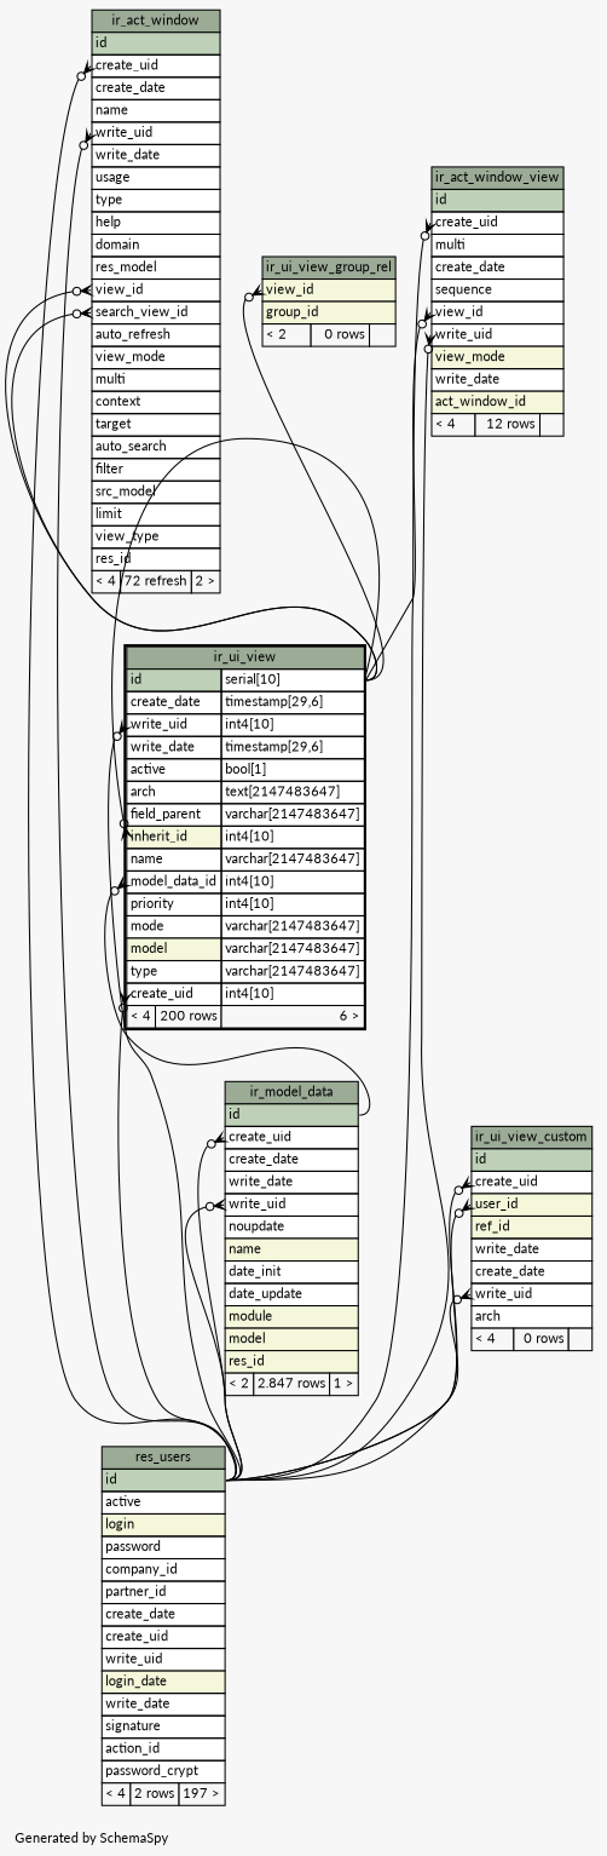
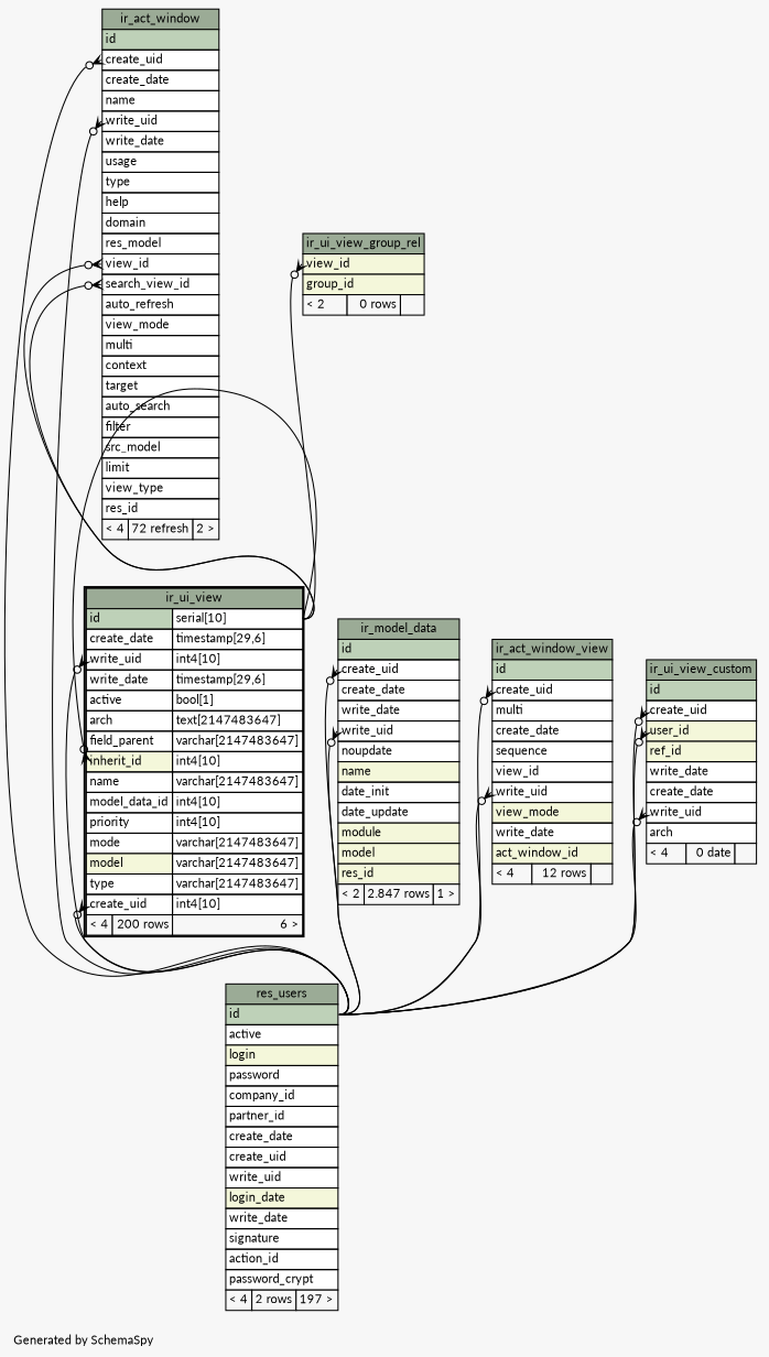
  digraph {
    bgcolor="#f7f7f7"
    fontname=Lato
    fontsize=11
    label="\nGenerated by SchemaSpy"
    labeljust=l
    nodesep=0.18
    rankdir=TB
    ranksep=0.46
    node [fontname=Lato fontsize=11 shape=plaintext]
    edge [arrowhead=none arrowsize=0.8 arrowtail=crowodot dir=back fontname=Lato headport="id:e" tailport="create_uid:w"]
    n1 [label=<     <TABLE BORDER="0" CELLBORDER="1" CELLSPACING="0" BGCOLOR="#ffffff">       <TR><TD COLSPAN="3" BGCOLOR="#9bab96" ALIGN="CENTER">ir_act_window</TD></TR>       <TR><TD PORT="id" COLSPAN="3" BGCOLOR="#bed1b8" ALIGN="LEFT">id</TD></TR>       <TR><TD PORT="create_uid" COLSPAN="3" ALIGN="LEFT">create_uid</TD></TR>       <TR><TD PORT="create_date" COLSPAN="3" ALIGN="LEFT">create_date</TD></TR>       <TR><TD PORT="name" COLSPAN="3" ALIGN="LEFT">name</TD></TR>       <TR><TD PORT="write_uid" COLSPAN="3" ALIGN="LEFT">write_uid</TD></TR>       <TR><TD PORT="write_date" COLSPAN="3" ALIGN="LEFT">write_date</TD></TR>       <TR><TD PORT="usage" COLSPAN="3" ALIGN="LEFT">usage</TD></TR>       <TR><TD PORT="type" COLSPAN="3" ALIGN="LEFT">type</TD></TR>       <TR><TD PORT="help" COLSPAN="3" ALIGN="LEFT">help</TD></TR>       <TR><TD PORT="domain" COLSPAN="3" ALIGN="LEFT">domain</TD></TR>       <TR><TD PORT="res_model" COLSPAN="3" ALIGN="LEFT">res_model</TD></TR>       <TR><TD PORT="view_id" COLSPAN="3" ALIGN="LEFT">view_id</TD></TR>       <TR><TD PORT="search_view_id" COLSPAN="3" ALIGN="LEFT">search_view_id</TD></TR>       <TR><TD PORT="auto_refresh" COLSPAN="3" ALIGN="LEFT">auto_refresh</TD></TR>       <TR><TD PORT="view_mode" COLSPAN="3" ALIGN="LEFT">view_mode</TD></TR>       <TR><TD PORT="multi" COLSPAN="3" ALIGN="LEFT">multi</TD></TR>       <TR><TD PORT="context" COLSPAN="3" ALIGN="LEFT">context</TD></TR>       <TR><TD PORT="target" COLSPAN="3" ALIGN="LEFT">target</TD></TR>       <TR><TD PORT="auto_search" COLSPAN="3" ALIGN="LEFT">auto_search</TD></TR>       <TR><TD PORT="filter" COLSPAN="3" ALIGN="LEFT">filter</TD></TR>       <TR><TD PORT="src_model" COLSPAN="3" ALIGN="LEFT">src_model</TD></TR>       <TR><TD PORT="limit" COLSPAN="3" ALIGN="LEFT">limit</TD></TR>       <TR><TD PORT="view_type" COLSPAN="3" ALIGN="LEFT">view_type</TD></TR>       <TR><TD PORT="res_id" COLSPAN="3" ALIGN="LEFT">res_id</TD></TR>       <TR><TD ALIGN="LEFT" BGCOLOR="#f7f7f7">&lt; 4</TD><TD ALIGN="RIGHT" BGCOLOR="#f7f7f7">72 refresh</TD><TD ALIGN="RIGHT" BGCOLOR="#f7f7f7">2 &gt;</TD></TR>     </TABLE>>]
    n2 [label=<     <TABLE BORDER="0" CELLBORDER="1" CELLSPACING="0" BGCOLOR="#ffffff">       <TR><TD COLSPAN="3" BGCOLOR="#9bab96" ALIGN="CENTER">res_users</TD></TR>       <TR><TD PORT="id" COLSPAN="3" BGCOLOR="#bed1b8" ALIGN="LEFT">id</TD></TR>       <TR><TD PORT="active" COLSPAN="3" ALIGN="LEFT">active</TD></TR>       <TR><TD PORT="login" COLSPAN="3" BGCOLOR="#f4f7da" ALIGN="LEFT">login</TD></TR>       <TR><TD PORT="password" COLSPAN="3" ALIGN="LEFT">password</TD></TR>       <TR><TD PORT="company_id" COLSPAN="3" ALIGN="LEFT">company_id</TD></TR>       <TR><TD PORT="partner_id" COLSPAN="3" ALIGN="LEFT">partner_id</TD></TR>       <TR><TD PORT="create_date" COLSPAN="3" ALIGN="LEFT">create_date</TD></TR>       <TR><TD PORT="create_uid" COLSPAN="3" ALIGN="LEFT">create_uid</TD></TR>       <TR><TD PORT="write_uid" COLSPAN="3" ALIGN="LEFT">write_uid</TD></TR>       <TR><TD PORT="login_date" COLSPAN="3" BGCOLOR="#f4f7da" ALIGN="LEFT">login_date</TD></TR>       <TR><TD PORT="write_date" COLSPAN="3" ALIGN="LEFT">write_date</TD></TR>       <TR><TD PORT="signature" COLSPAN="3" ALIGN="LEFT">signature</TD></TR>       <TR><TD PORT="action_id" COLSPAN="3" ALIGN="LEFT">action_id</TD></TR>       <TR><TD PORT="password_crypt" COLSPAN="3" ALIGN="LEFT">password_crypt</TD></TR>       <TR><TD ALIGN="LEFT" BGCOLOR="#f7f7f7">&lt; 4</TD><TD ALIGN="RIGHT" BGCOLOR="#f7f7f7">2 rows</TD><TD ALIGN="RIGHT" BGCOLOR="#f7f7f7">197 &gt;</TD></TR>     </TABLE>>]
    n3 [label=<     <TABLE BORDER="2" CELLBORDER="1" CELLSPACING="0" BGCOLOR="#ffffff">       <TR><TD COLSPAN="3" BGCOLOR="#9bab96" ALIGN="CENTER">ir_ui_view</TD></TR>       <TR><TD PORT="id" COLSPAN="2" BGCOLOR="#bed1b8" ALIGN="LEFT">id</TD><TD PORT="id.type" ALIGN="LEFT">serial[10]</TD></TR>       <TR><TD PORT="create_date" COLSPAN="2" ALIGN="LEFT">create_date</TD><TD PORT="create_date.type" ALIGN="LEFT">timestamp[29,6]</TD></TR>       <TR><TD PORT="write_uid" COLSPAN="2" ALIGN="LEFT">write_uid</TD><TD PORT="write_uid.type" ALIGN="LEFT">int4[10]</TD></TR>       <TR><TD PORT="write_date" COLSPAN="2" ALIGN="LEFT">write_date</TD><TD PORT="write_date.type" ALIGN="LEFT">timestamp[29,6]</TD></TR>       <TR><TD PORT="active" COLSPAN="2" ALIGN="LEFT">active</TD><TD PORT="active.type" ALIGN="LEFT">bool[1]</TD></TR>       <TR><TD PORT="arch" COLSPAN="2" ALIGN="LEFT">arch</TD><TD PORT="arch.type" ALIGN="LEFT">text[2147483647]</TD></TR>       <TR><TD PORT="field_parent" COLSPAN="2" ALIGN="LEFT">field_parent</TD><TD PORT="field_parent.type" ALIGN="LEFT">varchar[2147483647]</TD></TR>       <TR><TD PORT="inherit_id" COLSPAN="2" BGCOLOR="#f4f7da" ALIGN="LEFT">inherit_id</TD><TD PORT="inherit_id.type" ALIGN="LEFT">int4[10]</TD></TR>       <TR><TD PORT="name" COLSPAN="2" ALIGN="LEFT">name</TD><TD PORT="name.type" ALIGN="LEFT">varchar[2147483647]</TD></TR>       <TR><TD PORT="model_data_id" COLSPAN="2" ALIGN="LEFT">model_data_id</TD><TD PORT="model_data_id.type" ALIGN="LEFT">int4[10]</TD></TR>       <TR><TD PORT="priority" COLSPAN="2" ALIGN="LEFT">priority</TD><TD PORT="priority.type" ALIGN="LEFT">int4[10]</TD></TR>       <TR><TD PORT="mode" COLSPAN="2" ALIGN="LEFT">mode</TD><TD PORT="mode.type" ALIGN="LEFT">varchar[2147483647]</TD></TR>       <TR><TD PORT="model" COLSPAN="2" BGCOLOR="#f4f7da" ALIGN="LEFT">model</TD><TD PORT="model.type" ALIGN="LEFT">varchar[2147483647]</TD></TR>       <TR><TD PORT="type" COLSPAN="2" ALIGN="LEFT">type</TD><TD PORT="type.type" ALIGN="LEFT">varchar[2147483647]</TD></TR>       <TR><TD PORT="create_uid" COLSPAN="2" ALIGN="LEFT">create_uid</TD><TD PORT="create_uid.type" ALIGN="LEFT">int4[10]</TD></TR>       <TR><TD ALIGN="LEFT" BGCOLOR="#f7f7f7">&lt; 4</TD><TD ALIGN="RIGHT" BGCOLOR="#f7f7f7">200 rows</TD><TD ALIGN="RIGHT" BGCOLOR="#f7f7f7">6 &gt;</TD></TR>     </TABLE>>]
    n4 [label=<     <TABLE BORDER="0" CELLBORDER="1" CELLSPACING="0" BGCOLOR="#ffffff">       <TR><TD COLSPAN="3" BGCOLOR="#9bab96" ALIGN="CENTER">ir_model_data</TD></TR>       <TR><TD PORT="id" COLSPAN="3" BGCOLOR="#bed1b8" ALIGN="LEFT">id</TD></TR>       <TR><TD PORT="create_uid" COLSPAN="3" ALIGN="LEFT">create_uid</TD></TR>       <TR><TD PORT="create_date" COLSPAN="3" ALIGN="LEFT">create_date</TD></TR>       <TR><TD PORT="write_date" COLSPAN="3" ALIGN="LEFT">write_date</TD></TR>       <TR><TD PORT="write_uid" COLSPAN="3" ALIGN="LEFT">write_uid</TD></TR>       <TR><TD PORT="noupdate" COLSPAN="3" ALIGN="LEFT">noupdate</TD></TR>       <TR><TD PORT="name" COLSPAN="3" BGCOLOR="#f4f7da" ALIGN="LEFT">name</TD></TR>       <TR><TD PORT="date_init" COLSPAN="3" ALIGN="LEFT">date_init</TD></TR>       <TR><TD PORT="date_update" COLSPAN="3" ALIGN="LEFT">date_update</TD></TR>       <TR><TD PORT="module" COLSPAN="3" BGCOLOR="#f4f7da" ALIGN="LEFT">module</TD></TR>       <TR><TD PORT="model" COLSPAN="3" BGCOLOR="#f4f7da" ALIGN="LEFT">model</TD></TR>       <TR><TD PORT="res_id" COLSPAN="3" BGCOLOR="#f4f7da" ALIGN="LEFT">res_id</TD></TR>       <TR><TD ALIGN="LEFT" BGCOLOR="#f7f7f7">&lt; 2</TD><TD ALIGN="RIGHT" BGCOLOR="#f7f7f7">2.847 rows</TD><TD ALIGN="RIGHT" BGCOLOR="#f7f7f7">1 &gt;</TD></TR>     </TABLE>>]
    n5 [label=<     <TABLE BORDER="0" CELLBORDER="1" CELLSPACING="0" BGCOLOR="#ffffff">       <TR><TD COLSPAN="3" BGCOLOR="#9bab96" ALIGN="CENTER">ir_act_window_view</TD></TR>       <TR><TD PORT="id" COLSPAN="3" BGCOLOR="#bed1b8" ALIGN="LEFT">id</TD></TR>       <TR><TD PORT="create_uid" COLSPAN="3" ALIGN="LEFT">create_uid</TD></TR>       <TR><TD PORT="multi" COLSPAN="3" ALIGN="LEFT">multi</TD></TR>       <TR><TD PORT="create_date" COLSPAN="3" ALIGN="LEFT">create_date</TD></TR>       <TR><TD PORT="sequence" COLSPAN="3" ALIGN="LEFT">sequence</TD></TR>       <TR><TD PORT="view_id" COLSPAN="3" ALIGN="LEFT">view_id</TD></TR>       <TR><TD PORT="write_uid" COLSPAN="3" ALIGN="LEFT">write_uid</TD></TR>       <TR><TD PORT="view_mode" COLSPAN="3" BGCOLOR="#f4f7da" ALIGN="LEFT">view_mode</TD></TR>       <TR><TD PORT="write_date" COLSPAN="3" ALIGN="LEFT">write_date</TD></TR>       <TR><TD PORT="act_window_id" COLSPAN="3" BGCOLOR="#f4f7da" ALIGN="LEFT">act_window_id</TD></TR>       <TR><TD ALIGN="LEFT" BGCOLOR="#f7f7f7">&lt; 4</TD><TD ALIGN="RIGHT" BGCOLOR="#f7f7f7">12 rows</TD><TD ALIGN="RIGHT" BGCOLOR="#f7f7f7">  </TD></TR>     </TABLE>>]
-   n6 [label=<     <TABLE BORDER="0" CELLBORDER="1" CELLSPACING="0" BGCOLOR="#ffffff">       <TR><TD COLSPAN="3" BGCOLOR="#9bab96" ALIGN="CENTER">ir_ui_view_custom</TD></TR>       <TR><TD PORT="id" COLSPAN="3" BGCOLOR="#bed1b8" ALIGN="LEFT">id</TD></TR>       <TR><TD PORT="create_uid" COLSPAN="3" ALIGN="LEFT">create_uid</TD></TR>       <TR><TD PORT="user_id" COLSPAN="3" BGCOLOR="#f4f7da" ALIGN="LEFT">user_id</TD></TR>       <TR><TD PORT="ref_id" COLSPAN="3" BGCOLOR="#f4f7da" ALIGN="LEFT">ref_id</TD></TR>       <TR><TD PORT="write_date" COLSPAN="3" ALIGN="LEFT">write_date</TD></TR>       <TR><TD PORT="create_date" COLSPAN="3" ALIGN="LEFT">create_date</TD></TR>       <TR><TD PORT="write_uid" COLSPAN="3" ALIGN="LEFT">write_uid</TD></TR>       <TR><TD PORT="arch" COLSPAN="3" ALIGN="LEFT">arch</TD></TR>       <TR><TD ALIGN="LEFT" BGCOLOR="#f7f7f7">&lt; 4</TD><TD ALIGN="RIGHT" BGCOLOR="#f7f7f7">0 rows</TD><TD ALIGN="RIGHT" BGCOLOR="#f7f7f7">  </TD></TR>     </TABLE>>]
+   n6 [label=<     <TABLE BORDER="0" CELLBORDER="1" CELLSPACING="0" BGCOLOR="#ffffff">       <TR><TD COLSPAN="3" BGCOLOR="#9bab96" ALIGN="CENTER">ir_ui_view_custom</TD></TR>       <TR><TD PORT="id" COLSPAN="3" BGCOLOR="#bed1b8" ALIGN="LEFT">id</TD></TR>       <TR><TD PORT="create_uid" COLSPAN="3" ALIGN="LEFT">create_uid</TD></TR>       <TR><TD PORT="user_id" COLSPAN="3" BGCOLOR="#f4f7da" ALIGN="LEFT">user_id</TD></TR>       <TR><TD PORT="ref_id" COLSPAN="3" BGCOLOR="#f4f7da" ALIGN="LEFT">ref_id</TD></TR>       <TR><TD PORT="write_date" COLSPAN="3" ALIGN="LEFT">write_date</TD></TR>       <TR><TD PORT="create_date" COLSPAN="3" ALIGN="LEFT">create_date</TD></TR>       <TR><TD PORT="write_uid" COLSPAN="3" ALIGN="LEFT">write_uid</TD></TR>       <TR><TD PORT="arch" COLSPAN="3" ALIGN="LEFT">arch</TD></TR>       <TR><TD ALIGN="LEFT" BGCOLOR="#f7f7f7">&lt; 4</TD><TD ALIGN="RIGHT" BGCOLOR="#f7f7f7">0 date</TD><TD ALIGN="RIGHT" BGCOLOR="#f7f7f7">  </TD></TR>     </TABLE>>]
    n7 [label=<     <TABLE BORDER="0" CELLBORDER="1" CELLSPACING="0" BGCOLOR="#ffffff">       <TR><TD COLSPAN="3" BGCOLOR="#9bab96" ALIGN="CENTER">ir_ui_view_group_rel</TD></TR>       <TR><TD PORT="view_id" COLSPAN="3" BGCOLOR="#f4f7da" ALIGN="LEFT">view_id</TD></TR>       <TR><TD PORT="group_id" COLSPAN="3" BGCOLOR="#f4f7da" ALIGN="LEFT">group_id</TD></TR>       <TR><TD ALIGN="LEFT" BGCOLOR="#f7f7f7">&lt; 2</TD><TD ALIGN="RIGHT" BGCOLOR="#f7f7f7">0 rows</TD><TD ALIGN="RIGHT" BGCOLOR="#f7f7f7">  </TD></TR>     </TABLE>>]
    n1 -> n2
    n1 -> n2 [tailport="write_uid:w"]
    n1 -> n3 [headport="id.type:e" tailport="search_view_id:w"]
    n1 -> n3 [headport="id.type:e" tailport="view_id:w"]
    n3 -> n2
    n3 -> n2 [tailport="write_uid:w"]
    n3 -> n3 [headport="id.type:e" tailport="inherit_id:w"]
-   n3 -> n4 [tailport="model_data_id:w"]
    n4 -> n2
    n4 -> n2 [tailport="write_uid:w"]
    n5 -> n2
    n5 -> n2 [tailport="write_uid:w"]
-   n5 -> n3 [headport="id.type:e" tailport="view_id:w"]
    n6 -> n2
    n6 -> n2 [tailport="user_id:w"]
    n6 -> n2 [tailport="write_uid:w"]
    n7 -> n3 [headport="id.type:e" tailport="view_id:w"]
  }
